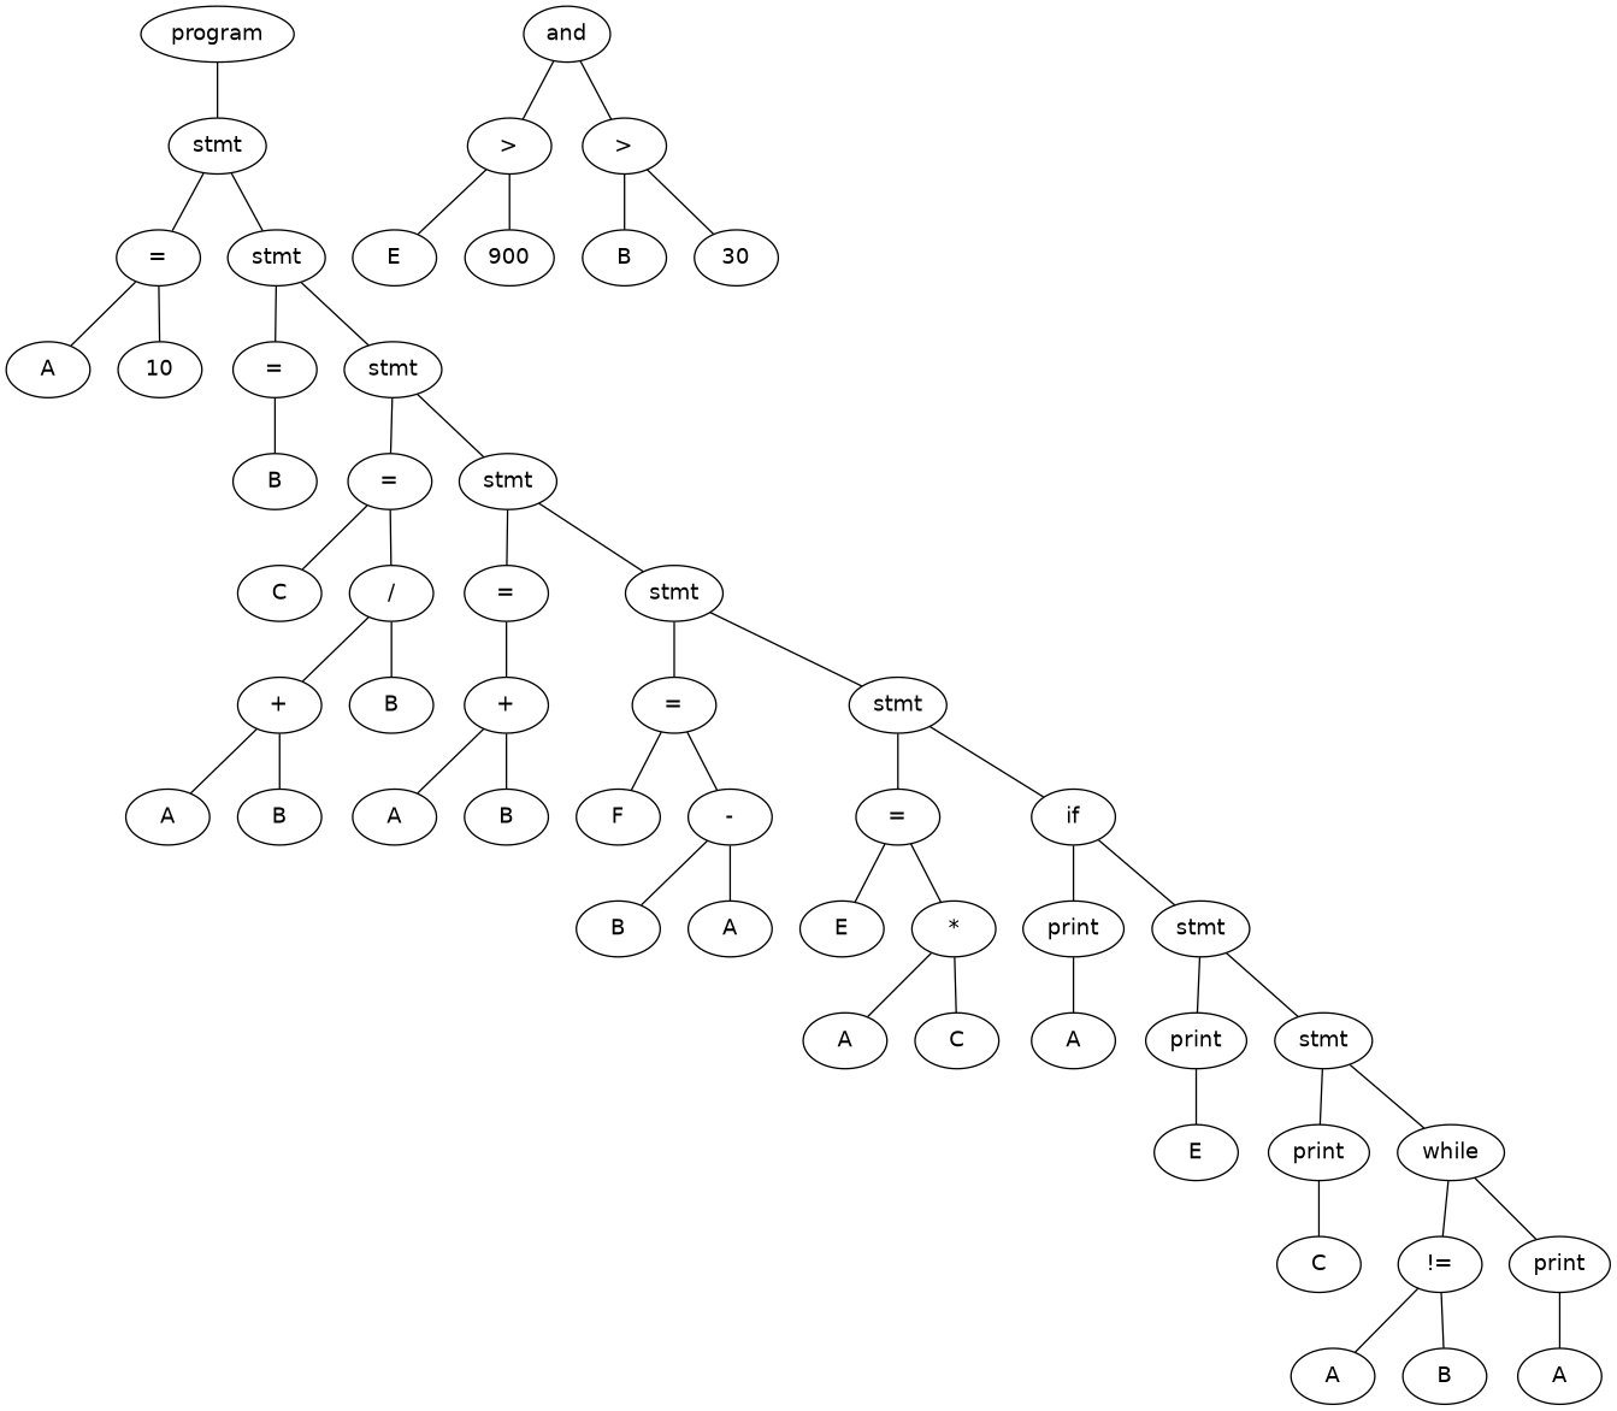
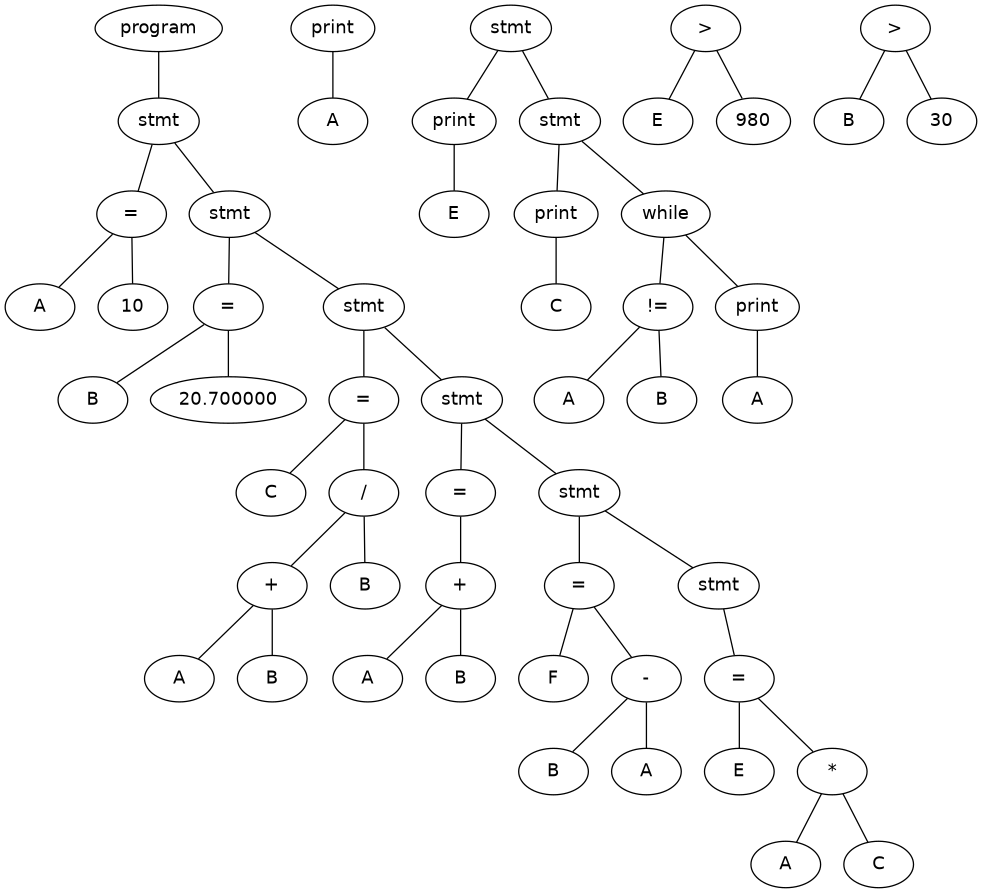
  graph {
    fontname="DejaVu Sans"
    node [fontname="DejaVu Sans"]
    edge [fontname="DejaVu Sans"]
    n1 [label=program]
    n2 [label=stmt]
    n3 [label="="]
    n4 [label=stmt]
    n5 [label=A]
    n6 [label=10]
    n7 [label="="]
    n8 [label=stmt]
    n9 [label=B]
+   n10 [label=20.700000]
    n11 [label="="]
    n12 [label=stmt]
    n13 [label=C]
    n14 [label="/"]
    n15 [label="="]
    n16 [label=stmt]
    n17 [label="+"]
    n18 [label=B]
    n19 [label=A]
    n20 [label=B]
    n21 [label="+"]
    n22 [label="="]
    n23 [label=stmt]
    n24 [label=A]
    n25 [label=B]
    n26 [label=F]
    n27 [label="-"]
    n28 [label="="]
-   n29 [label=if]
    n30 [label=B]
    n31 [label=A]
    n32 [label=E]
    n33 [label="*"]
    n34 [label=print]
    n35 [label=stmt]
    n36 [label=A]
    n37 [label=C]
-   n38 [label=and]
    n39 [label=">"]
    n40 [label=">"]
    n41 [label=A]
    n42 [label=print]
    n43 [label=stmt]
    n44 [label=E]
-   n45 [label=900]
+   n45 [label=980]
    n46 [label=B]
    n47 [label=30]
    n48 [label=E]
    n49 [label=print]
    n50 [label=while]
    n51 [label=C]
    n52 [label="!="]
    n53 [label=print]
    n54 [label=A]
    n55 [label=B]
    n56 [label=A]
    n1 -- n2
    n2 -- n3
    n2 -- n4
    n3 -- n5
    n3 -- n6
    n4 -- n7
    n4 -- n8
    n7 -- n9
+   n7 -- n10
    n8 -- n11
    n8 -- n12
    n11 -- n13
    n11 -- n14
    n12 -- n15
    n12 -- n16
    n14 -- n17
    n14 -- n18
    n15 -- n21
    n16 -- n22
    n16 -- n23
    n17 -- n19
    n17 -- n20
    n21 -- n24
    n21 -- n25
    n22 -- n26
    n22 -- n27
    n23 -- n28
-   n23 -- n29
    n27 -- n30
    n27 -- n31
    n28 -- n32
    n28 -- n33
-   n29 -- n34
-   n29 -- n35
    n33 -- n36
    n33 -- n37
    n34 -- n41
    n35 -- n42
    n35 -- n43
-   n38 -- n39
-   n38 -- n40
    n39 -- n44
    n39 -- n45
    n40 -- n46
    n40 -- n47
    n42 -- n48
    n43 -- n49
    n43 -- n50
    n49 -- n51
    n50 -- n52
    n50 -- n53
    n52 -- n54
    n52 -- n55
    n53 -- n56
  }
